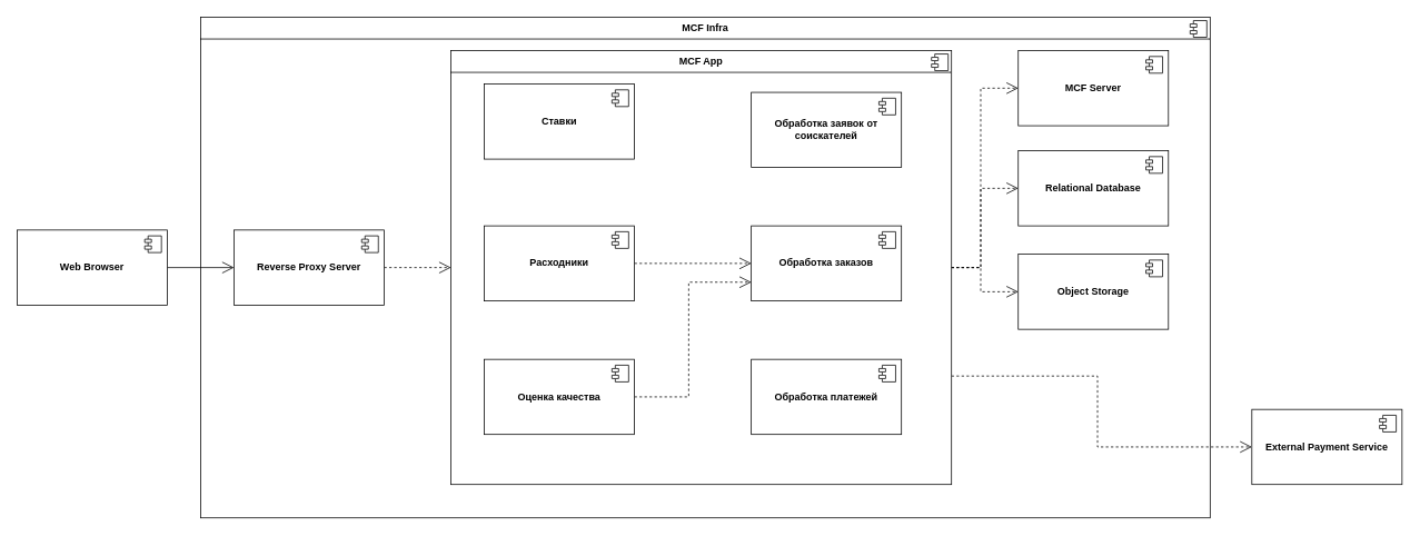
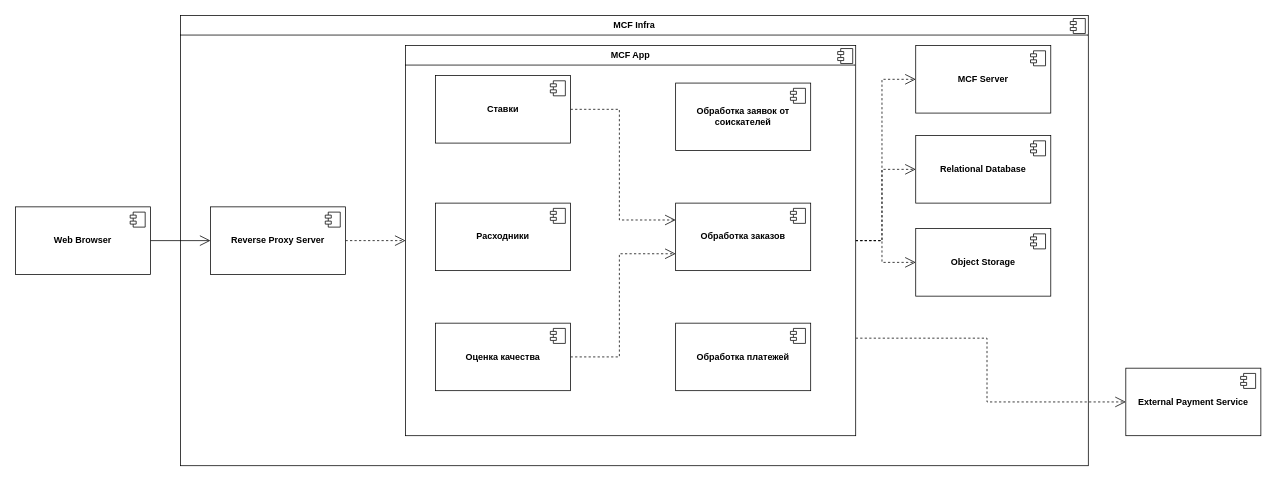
  <mxCell id="0" />
  <mxCell id="1" parent="0" />
  <mxCell id="2" value="&lt;p style=&quot;margin:0px;margin-top:6px;text-align:center;&quot;&gt;&lt;b&gt;MCF Infra&lt;/b&gt;&lt;/p&gt;&lt;hr size=&quot;1&quot; style=&quot;border-style:solid;&quot;&gt;&lt;p style=&quot;margin:0px;margin-left:8px;&quot;&gt;&lt;br&gt;&lt;/p&gt;" style="align=left;overflow=fill;html=1;dropTarget=0;whiteSpace=wrap;" vertex="1" parent="1"><mxGeometry x="240" y="20" width="1210" height="600" as="geometry" /></mxCell>
  <mxCell id="3" value="" style="shape=component;jettyWidth=8;jettyHeight=4;" vertex="1" parent="2"><mxGeometry x="1" width="20" height="20" relative="1" as="geometry"><mxPoint x="-24" y="4" as="offset" /></mxGeometry></mxCell>
  <mxCell id="4" style="edgeStyle=orthogonalEdgeStyle;rounded=0;orthogonalLoop=1;jettySize=auto;html=1;exitX=1;exitY=0.5;exitDx=0;exitDy=0;dashed=1;strokeColor=default;align=center;verticalAlign=middle;fontFamily=Helvetica;fontSize=11;fontColor=default;labelBackgroundColor=default;endArrow=open;endSize=12;" edge="1" parent="1" source="7" target="26"><mxGeometry relative="1" as="geometry" /></mxCell>
  <mxCell id="5" style="edgeStyle=orthogonalEdgeStyle;rounded=0;orthogonalLoop=1;jettySize=auto;html=1;entryX=0;entryY=0.5;entryDx=0;entryDy=0;dashed=1;strokeColor=default;align=center;verticalAlign=middle;fontFamily=Helvetica;fontSize=11;fontColor=default;labelBackgroundColor=default;endArrow=open;endSize=12;" edge="1" parent="1" source="7" target="24"><mxGeometry relative="1" as="geometry" /></mxCell>
  <mxCell id="6" style="edgeStyle=orthogonalEdgeStyle;rounded=0;orthogonalLoop=1;jettySize=auto;html=1;entryX=0;entryY=0.5;entryDx=0;entryDy=0;exitX=1;exitY=0.75;exitDx=0;exitDy=0;dashed=1;strokeColor=default;align=center;verticalAlign=middle;fontFamily=Helvetica;fontSize=11;fontColor=default;labelBackgroundColor=default;endArrow=open;endSize=12;" edge="1" parent="1" source="7" target="34"><mxGeometry relative="1" as="geometry" /></mxCell>
  <mxCell id="7" value="&lt;p style=&quot;margin:0px;margin-top:6px;text-align:center;&quot;&gt;&lt;b&gt;MCF App&lt;/b&gt;&lt;/p&gt;&lt;hr size=&quot;1&quot; style=&quot;border-style:solid;&quot;&gt;&lt;p style=&quot;margin:0px;margin-left:8px;&quot;&gt;&lt;br&gt;&lt;/p&gt;" style="align=left;overflow=fill;html=1;dropTarget=0;whiteSpace=wrap;" vertex="1" parent="1"><mxGeometry x="540" y="60" width="600" height="520" as="geometry" /></mxCell>
  <mxCell id="8" value="" style="shape=component;jettyWidth=8;jettyHeight=4;" vertex="1" parent="7"><mxGeometry x="1" width="20" height="20" relative="1" as="geometry"><mxPoint x="-24" y="4" as="offset" /></mxGeometry></mxCell>
+ <mxCell id="9" style="edgeStyle=orthogonalEdgeStyle;rounded=0;orthogonalLoop=1;jettySize=auto;html=1;entryX=0;entryY=0.25;entryDx=0;entryDy=0;dashed=1;strokeColor=default;align=center;verticalAlign=middle;fontFamily=Helvetica;fontSize=11;fontColor=default;labelBackgroundColor=default;endArrow=open;endSize=12;" edge="1" parent="1" source="10" target="18"><mxGeometry relative="1" as="geometry" /></mxCell>
  <mxCell id="10" value="&lt;b&gt;Ставки&lt;/b&gt;" style="html=1;dropTarget=0;whiteSpace=wrap;" vertex="1" parent="1"><mxGeometry x="580" y="100" width="180" height="90" as="geometry" /></mxCell>
  <mxCell id="11" value="" style="shape=module;jettyWidth=8;jettyHeight=4;" vertex="1" parent="10"><mxGeometry x="1" width="20" height="20" relative="1" as="geometry"><mxPoint x="-27" y="7" as="offset" /></mxGeometry></mxCell>
- <mxCell id="12" style="edgeStyle=orthogonalEdgeStyle;rounded=0;orthogonalLoop=1;jettySize=auto;html=1;entryX=0;entryY=0.5;entryDx=0;entryDy=0;dashed=1;strokeColor=default;align=center;verticalAlign=middle;fontFamily=Helvetica;fontSize=11;fontColor=default;labelBackgroundColor=default;endArrow=open;endSize=12;" edge="1" parent="1" source="13" target="18"><mxGeometry relative="1" as="geometry" /></mxCell>
  <mxCell id="13" value="&lt;b&gt;Расходники&lt;/b&gt;" style="html=1;dropTarget=0;whiteSpace=wrap;" vertex="1" parent="1"><mxGeometry x="580" y="270" width="180" height="90" as="geometry" /></mxCell>
  <mxCell id="14" value="" style="shape=module;jettyWidth=8;jettyHeight=4;" vertex="1" parent="13"><mxGeometry x="1" width="20" height="20" relative="1" as="geometry"><mxPoint x="-27" y="7" as="offset" /></mxGeometry></mxCell>
  <mxCell id="15" style="edgeStyle=orthogonalEdgeStyle;rounded=0;orthogonalLoop=1;jettySize=auto;html=1;entryX=0;entryY=0.75;entryDx=0;entryDy=0;dashed=1;strokeColor=default;align=center;verticalAlign=middle;fontFamily=Helvetica;fontSize=11;fontColor=default;labelBackgroundColor=default;endArrow=open;endSize=12;" edge="1" parent="1" source="16" target="18"><mxGeometry relative="1" as="geometry" /></mxCell>
  <mxCell id="16" value="&lt;b&gt;Оценка качества&lt;/b&gt;" style="html=1;dropTarget=0;whiteSpace=wrap;" vertex="1" parent="1"><mxGeometry x="580" y="430" width="180" height="90" as="geometry" /></mxCell>
  <mxCell id="17" value="" style="shape=module;jettyWidth=8;jettyHeight=4;" vertex="1" parent="16"><mxGeometry x="1" width="20" height="20" relative="1" as="geometry"><mxPoint x="-27" y="7" as="offset" /></mxGeometry></mxCell>
  <mxCell id="18" value="&lt;b&gt;Обработка заказов&lt;/b&gt;" style="html=1;dropTarget=0;whiteSpace=wrap;" vertex="1" parent="1"><mxGeometry x="900" y="270" width="180" height="90" as="geometry" /></mxCell>
  <mxCell id="19" value="" style="shape=module;jettyWidth=8;jettyHeight=4;" vertex="1" parent="18"><mxGeometry x="1" width="20" height="20" relative="1" as="geometry"><mxPoint x="-27" y="7" as="offset" /></mxGeometry></mxCell>
  <mxCell id="20" value="&lt;b&gt;Обработка заявок от соискателей&lt;/b&gt;" style="html=1;dropTarget=0;whiteSpace=wrap;" vertex="1" parent="1"><mxGeometry x="900" y="110" width="180" height="90" as="geometry" /></mxCell>
  <mxCell id="21" value="" style="shape=module;jettyWidth=8;jettyHeight=4;" vertex="1" parent="20"><mxGeometry x="1" width="20" height="20" relative="1" as="geometry"><mxPoint x="-27" y="7" as="offset" /></mxGeometry></mxCell>
  <mxCell id="22" value="&lt;b&gt;Обработка платежей&lt;/b&gt;" style="html=1;dropTarget=0;whiteSpace=wrap;" vertex="1" parent="1"><mxGeometry x="900" y="430" width="180" height="90" as="geometry" /></mxCell>
  <mxCell id="23" value="" style="shape=module;jettyWidth=8;jettyHeight=4;" vertex="1" parent="22"><mxGeometry x="1" width="20" height="20" relative="1" as="geometry"><mxPoint x="-27" y="7" as="offset" /></mxGeometry></mxCell>
  <mxCell id="24" value="&lt;b&gt;Relational Database&lt;/b&gt;" style="html=1;dropTarget=0;whiteSpace=wrap;" vertex="1" parent="1"><mxGeometry x="1220" y="180" width="180" height="90" as="geometry" /></mxCell>
  <mxCell id="25" value="" style="shape=module;jettyWidth=8;jettyHeight=4;" vertex="1" parent="24"><mxGeometry x="1" width="20" height="20" relative="1" as="geometry"><mxPoint x="-27" y="7" as="offset" /></mxGeometry></mxCell>
  <mxCell id="26" value="&lt;b&gt;MCF Server&lt;/b&gt;" style="html=1;dropTarget=0;whiteSpace=wrap;" vertex="1" parent="1"><mxGeometry x="1220" y="60" width="180" height="90" as="geometry" /></mxCell>
  <mxCell id="27" value="" style="shape=module;jettyWidth=8;jettyHeight=4;" vertex="1" parent="26"><mxGeometry x="1" width="20" height="20" relative="1" as="geometry"><mxPoint x="-27" y="7" as="offset" /></mxGeometry></mxCell>
  <mxCell id="28" style="edgeStyle=orthogonalEdgeStyle;rounded=0;orthogonalLoop=1;jettySize=auto;html=1;entryX=0;entryY=0.5;entryDx=0;entryDy=0;dashed=1;strokeColor=default;align=center;verticalAlign=middle;fontFamily=Helvetica;fontSize=11;fontColor=default;labelBackgroundColor=default;endArrow=open;endSize=12;" edge="1" parent="1" source="29" target="7"><mxGeometry relative="1" as="geometry" /></mxCell>
  <mxCell id="29" value="&lt;b&gt;Reverse Proxy Server&lt;/b&gt;" style="html=1;dropTarget=0;whiteSpace=wrap;" vertex="1" parent="1"><mxGeometry x="280" y="275" width="180" height="90" as="geometry" /></mxCell>
  <mxCell id="30" value="" style="shape=module;jettyWidth=8;jettyHeight=4;" vertex="1" parent="29"><mxGeometry x="1" width="20" height="20" relative="1" as="geometry"><mxPoint x="-27" y="7" as="offset" /></mxGeometry></mxCell>
  <mxCell id="31" style="edgeStyle=orthogonalEdgeStyle;rounded=0;orthogonalLoop=1;jettySize=auto;html=1;entryX=0;entryY=0.5;entryDx=0;entryDy=0;dashed=0;strokeColor=default;align=center;verticalAlign=middle;fontFamily=Helvetica;fontSize=11;fontColor=default;labelBackgroundColor=default;endArrow=open;endSize=12;" edge="1" parent="1" source="32" target="29"><mxGeometry relative="1" as="geometry" /></mxCell>
  <mxCell id="32" value="&lt;b&gt;Web Browser&lt;/b&gt;" style="html=1;dropTarget=0;whiteSpace=wrap;" vertex="1" parent="1"><mxGeometry x="20" y="275" width="180" height="90" as="geometry" /></mxCell>
  <mxCell id="33" value="" style="shape=module;jettyWidth=8;jettyHeight=4;" vertex="1" parent="32"><mxGeometry x="1" width="20" height="20" relative="1" as="geometry"><mxPoint x="-27" y="7" as="offset" /></mxGeometry></mxCell>
  <mxCell id="34" value="&lt;b&gt;External Payment Service&lt;/b&gt;" style="html=1;dropTarget=0;whiteSpace=wrap;" vertex="1" parent="1"><mxGeometry x="1500" y="490" width="180" height="90" as="geometry" /></mxCell>
  <mxCell id="35" value="" style="shape=module;jettyWidth=8;jettyHeight=4;" vertex="1" parent="34"><mxGeometry x="1" width="20" height="20" relative="1" as="geometry"><mxPoint x="-27" y="7" as="offset" /></mxGeometry></mxCell>
  <mxCell id="36" value="&lt;b&gt;Object Storage&lt;/b&gt;" style="html=1;dropTarget=0;whiteSpace=wrap;" vertex="1" parent="1"><mxGeometry x="1220" y="304" width="180" height="90" as="geometry" /></mxCell>
  <mxCell id="37" value="" style="shape=module;jettyWidth=8;jettyHeight=4;" vertex="1" parent="36"><mxGeometry x="1" width="20" height="20" relative="1" as="geometry"><mxPoint x="-27" y="7" as="offset" /></mxGeometry></mxCell>
  <mxCell id="38" style="edgeStyle=orthogonalEdgeStyle;rounded=0;orthogonalLoop=1;jettySize=auto;html=1;dashed=1;strokeColor=default;align=center;verticalAlign=middle;fontFamily=Helvetica;fontSize=11;fontColor=default;labelBackgroundColor=default;endArrow=open;endSize=12;exitX=1;exitY=0.5;exitDx=0;exitDy=0;entryX=0;entryY=0.5;entryDx=0;entryDy=0;" edge="1" parent="1" source="7" target="36"><mxGeometry relative="1" as="geometry"><mxPoint x="1150" y="330" as="sourcePoint" /><mxPoint x="1540" y="320" as="targetPoint" /></mxGeometry></mxCell>
